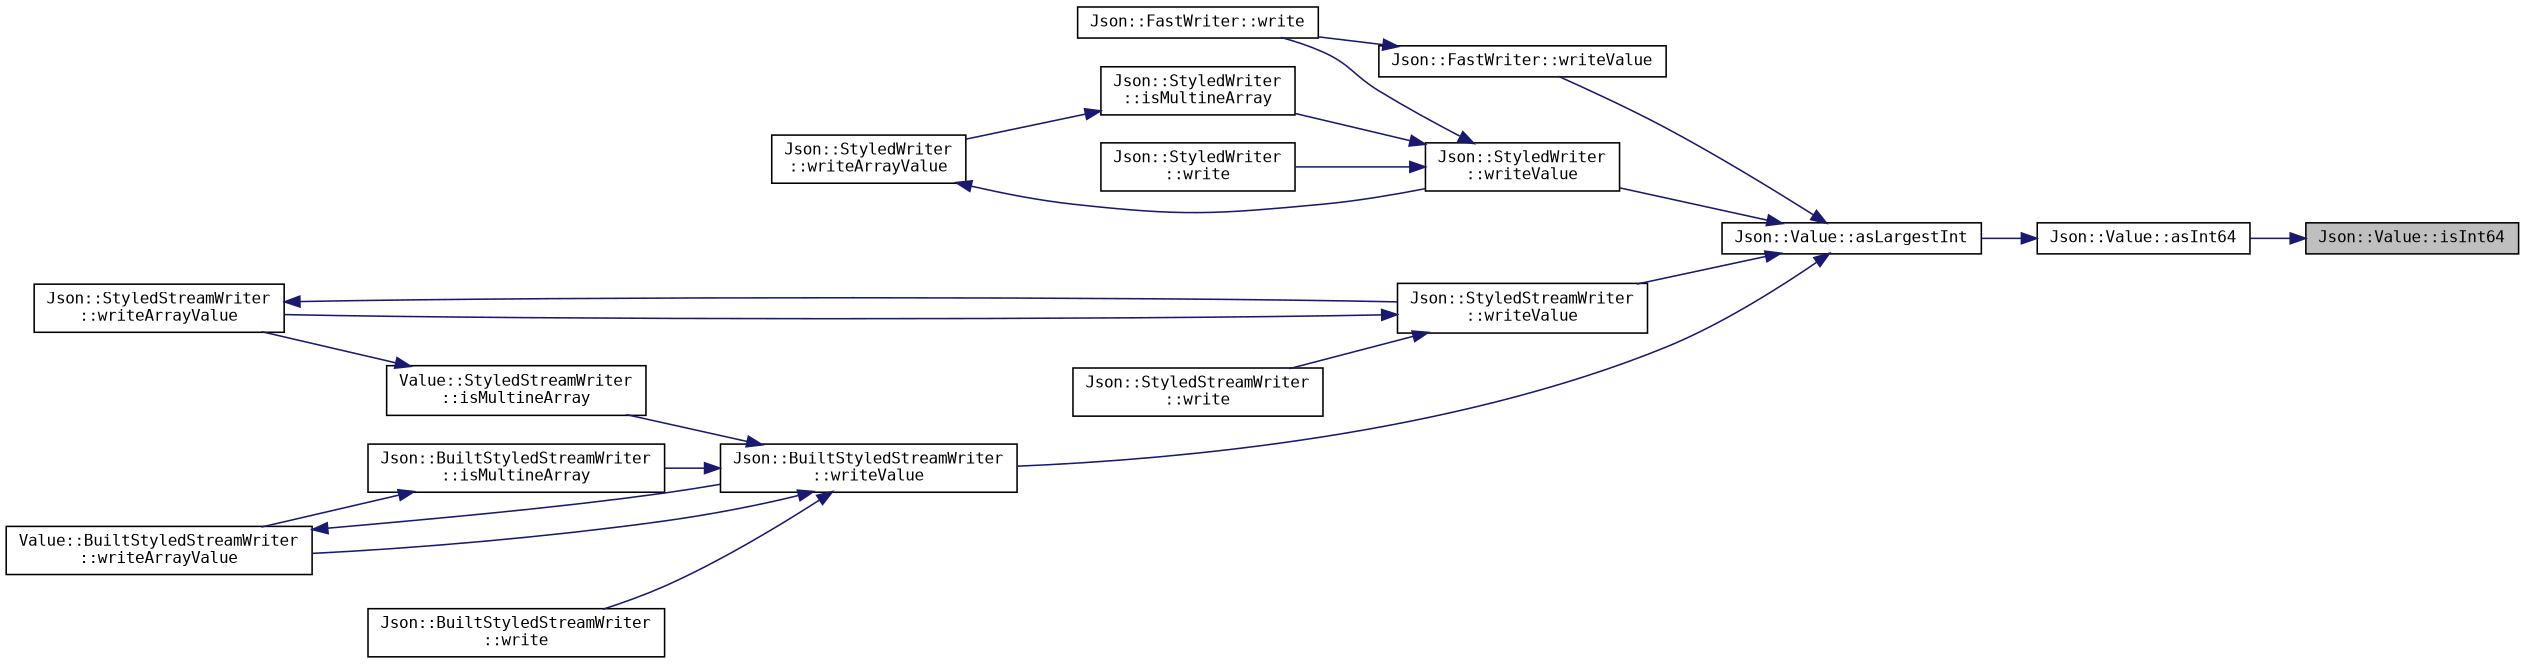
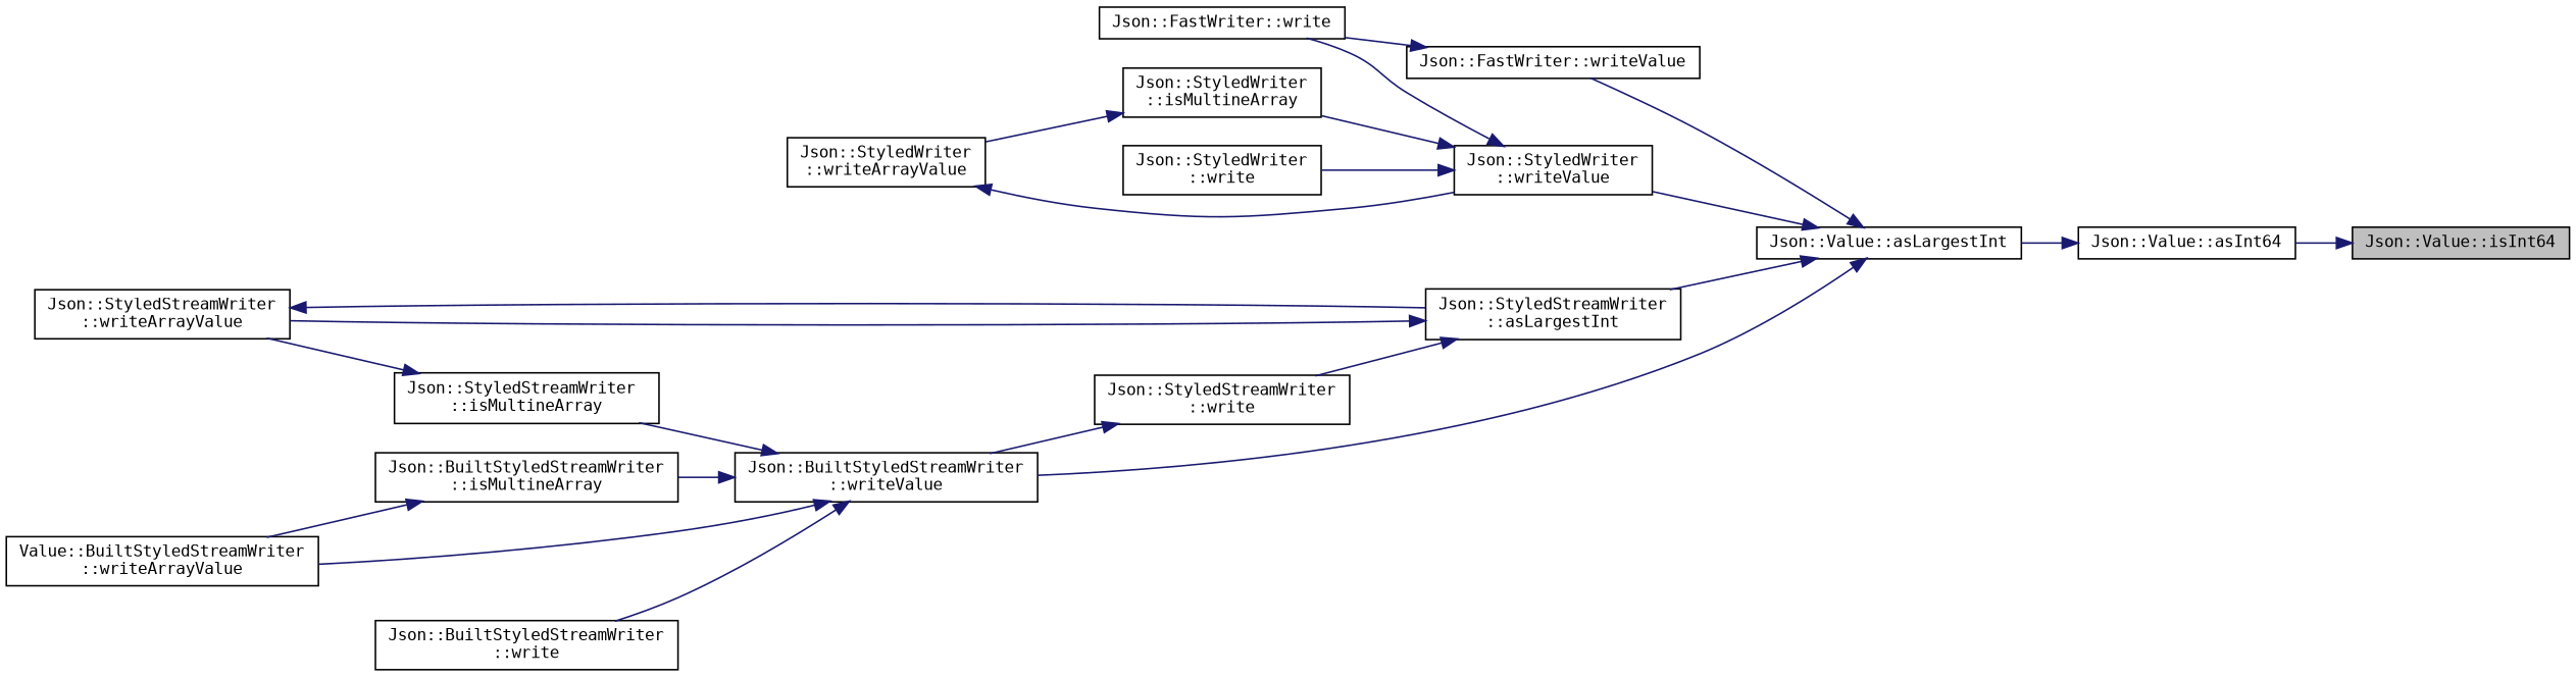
  digraph {
    fontname="DejaVu Sans Mono"
    rankdir=RL
    node [color=black fillcolor=white fontname="DejaVu Sans Mono" fontsize=10 shape=record style=filled]
    edge [color=midnightblue dir=back fontname="DejaVu Sans Mono" fontsize=10 labelfontname=Helvetica labelfontsize=10 style=solid]
    n1 [fillcolor=grey75 fontcolor=black height=0.2 label="Json::Value::isInt64" width=0.4]
    n2 [height=0.2 label="Json::Value::asInt64" width=0.4]
    n3 [height=0.2 label="Json::Value::asLargestInt" width=0.4]
    n4 [height=0.2 label="Json::FastWriter::writeValue" width=0.4]
    n5 [height=0.2 label="Json::StyledWriter\l::writeValue" width=0.4]
-   n6 [height=0.2 label="Json::StyledStreamWriter\l::writeValue" width=0.4]
+   n6 [height=0.2 label="Json::StyledStreamWriter\l::asLargestInt" width=0.4]
    n7 [height=0.2 label="Json::BuiltStyledStreamWriter\l::writeValue" width=0.4]
    n8 [height=0.2 label="Json::FastWriter::write" width=0.4]
    n9 [height=0.2 label="Json::StyledWriter\l::isMultineArray" width=0.4]
    n10 [height=0.2 label="Json::StyledWriter\l::write" width=0.4]
    n11 [height=0.2 label="Json::StyledStreamWriter\l::writeArrayValue" width=0.4]
    n12 [height=0.2 label="Json::StyledStreamWriter\l::write" width=0.4]
-   n13 [height=0.2 label="Value::StyledStreamWriter\l::isMultineArray" width=0.4]
+   n13 [height=0.2 label="Json::StyledStreamWriter\l::isMultineArray" width=0.4]
    n14 [height=0.2 label="Json::BuiltStyledStreamWriter\l::isMultineArray" width=0.4]
    n15 [height=0.2 label="Value::BuiltStyledStreamWriter\l::writeArrayValue" width=0.4]
    n16 [height=0.2 label="Json::BuiltStyledStreamWriter\l::write" width=0.4]
    n17 [height=0.2 label="Json::StyledWriter\l::writeArrayValue" width=0.4]
    n1 -> n2
    n2 -> n3
    n3 -> n4
    n3 -> n5
    n3 -> n6
    n3 -> n7
    n4 -> n8
    n5 -> n8
    n5 -> n9
    n5 -> n10
    n6 -> n11
    n6 -> n12
    n7 -> n13
    n7 -> n14
    n7 -> n15
    n7 -> n16
    n9 -> n17
    n11 -> n6
    n13 -> n11
    n14 -> n15
-   n15 -> n7
+   n12 -> n7
    n17 -> n5
  }
